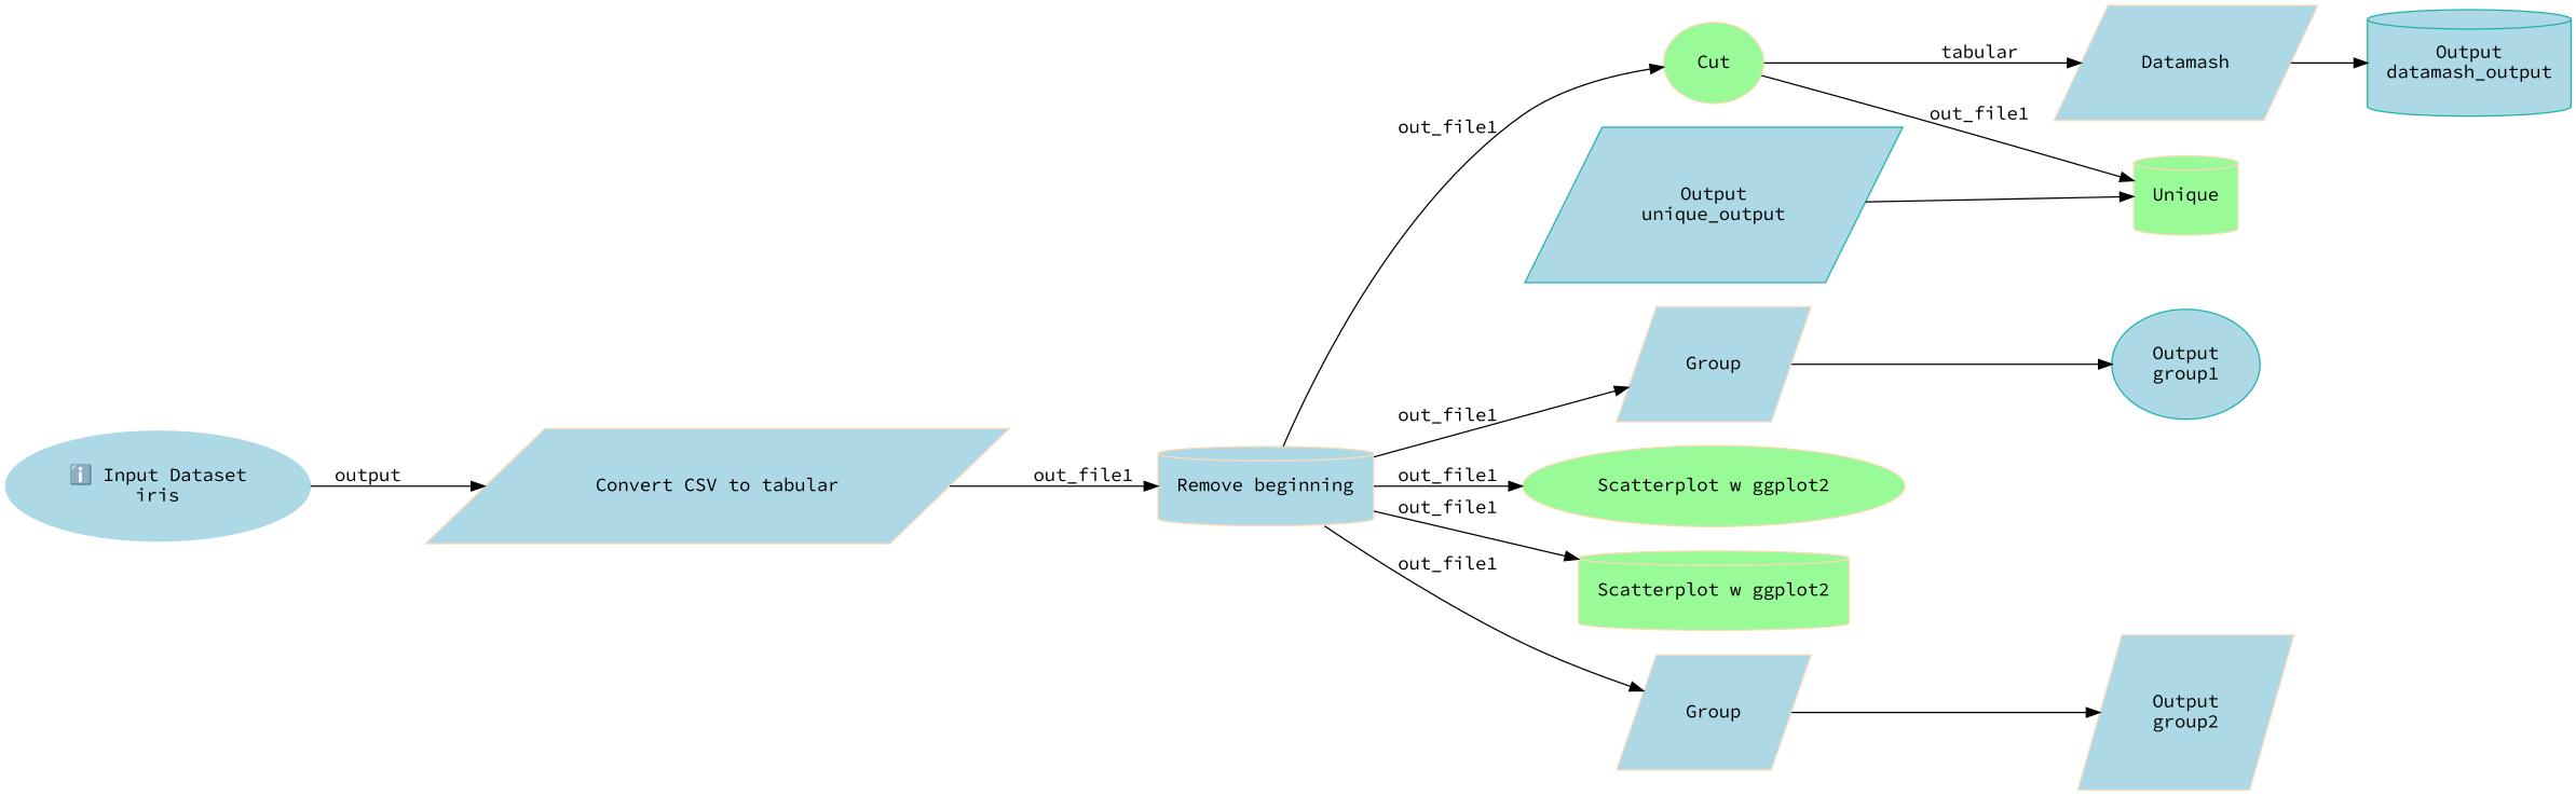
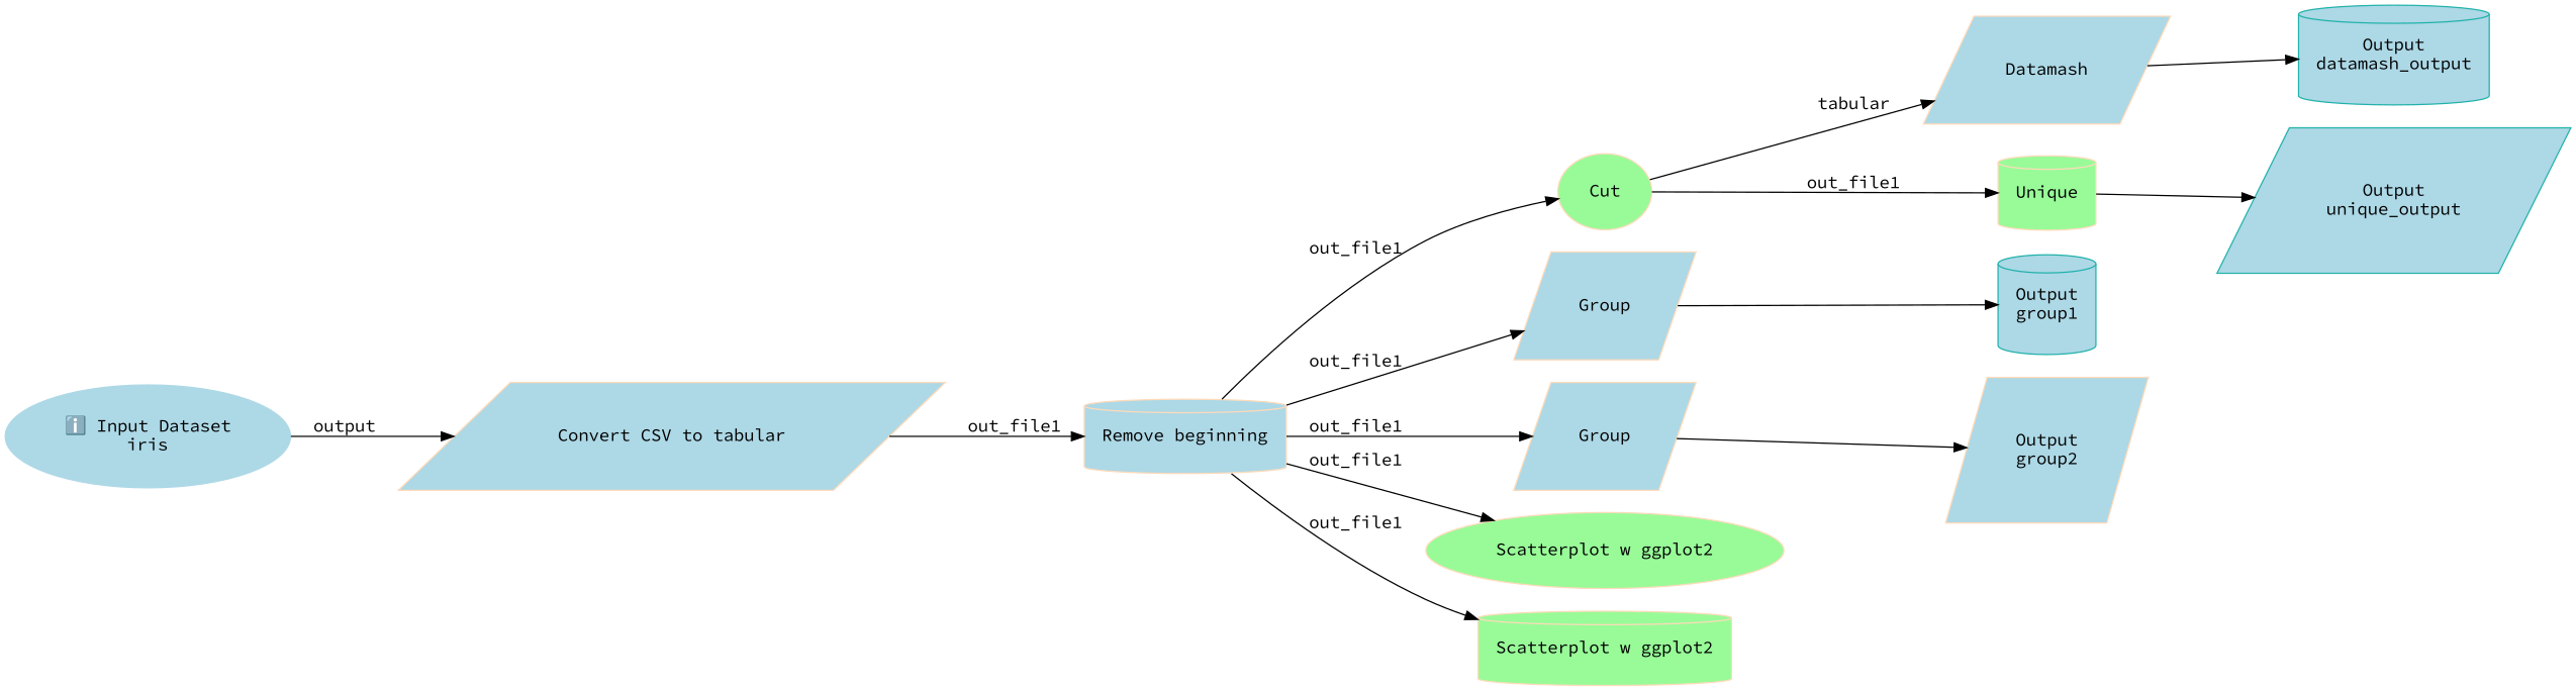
  digraph {
    fontname="Source Code Pro"
    rankdir=LR
    node [color=peachpuff fillcolor=lightblue fontname="Source Code Pro" margin="0.2,0.2" shape=parallelogram style=filled]
    edge [fontname="Source Code Pro"]
    n1 [color=lightblue label="ℹ️ Input Dataset\niris" shape=ellipse]
    n2 [label="Convert CSV to tabular"]
    n3 [label="Remove beginning" shape=cylinder]
    n4 [label=Datamash]
    n5 [color=lightseagreen label="Output\ndatamash_output" shape=cylinder]
    n6 [fillcolor=palegreen label=Cut shape=ellipse]
    n7 [label=Group]
    n8 [label=Group]
    n9 [fillcolor=palegreen label="Scatterplot w ggplot2" shape=ellipse]
    n10 [fillcolor=palegreen label="Scatterplot w ggplot2" shape=cylinder]
    n11 [fillcolor=palegreen label=Unique shape=cylinder]
-   n12 [color=lightseagreen label="Output\ngroup1" shape=ellipse]
+   n12 [color=lightseagreen label="Output\ngroup1" shape=cylinder]
    n13 [label="Output\ngroup2"]
    n14 [color=lightseagreen label="Output\nunique_output"]
    n1 -> n2 [label=output]
    n2 -> n3 [label=out_file1]
    n3 -> n6 [label=out_file1]
    n3 -> n7 [label=out_file1]
    n3 -> n8 [label=out_file1]
    n3 -> n9 [label=out_file1]
    n3 -> n10 [label=out_file1]
    n4 -> n5
    n6 -> n4 [label=tabular]
    n6 -> n11 [label=out_file1]
    n7 -> n12
    n8 -> n13
-   n14 -> n11
+   n11 -> n14
  }
